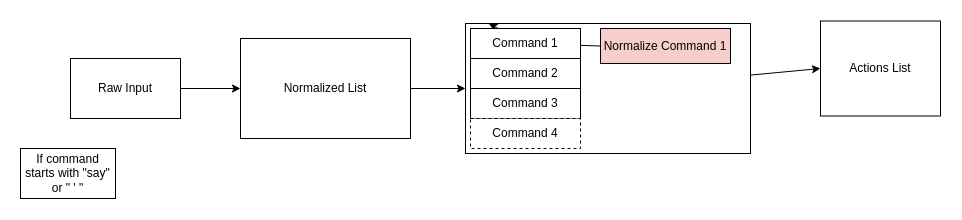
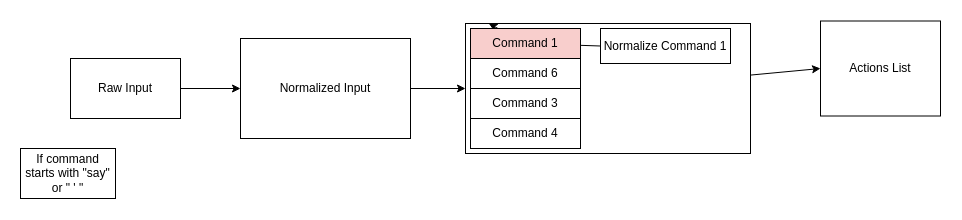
  <mxCell id="0" />
  <mxCell id="1" parent="0" />
  <mxCell id="2" style="edgeStyle=none;html=1;entryX=0;entryY=0.5;entryDx=0;entryDy=0;" edge="1" parent="1" source="3" target="15"><mxGeometry relative="1" as="geometry" /></mxCell>
  <mxCell id="3" value="" style="whiteSpace=wrap;html=1;" vertex="1" parent="1"><mxGeometry x="465" y="23" width="285" height="130" as="geometry" /></mxCell>
  <mxCell id="4" style="edgeStyle=none;html=1;entryX=0;entryY=0.5;entryDx=0;entryDy=0;" edge="1" parent="1" source="5" target="7"><mxGeometry relative="1" as="geometry" /></mxCell>
  <mxCell id="5" value="Raw Input" style="whiteSpace=wrap;html=1;" vertex="1" parent="1"><mxGeometry x="70" y="58" width="110" height="60" as="geometry" /></mxCell>
  <mxCell id="6" style="edgeStyle=none;html=1;entryX=0;entryY=0.5;entryDx=0;entryDy=0;" edge="1" parent="1" source="7" target="3"><mxGeometry relative="1" as="geometry" /></mxCell>
- <mxCell id="7" value="Normalized List" style="whiteSpace=wrap;html=1;" vertex="1" parent="1"><mxGeometry x="240" y="38" width="170" height="100" as="geometry" /></mxCell>
+ <mxCell id="7" value="Normalized Input" style="whiteSpace=wrap;html=1;" vertex="1" parent="1"><mxGeometry x="240" y="38" width="170" height="100" as="geometry" /></mxCell>
  <mxCell id="8" style="edgeStyle=none;html=1;entryX=0;entryY=0.5;entryDx=0;entryDy=0;endArrow=none;" edge="1" parent="1" source="10" target="16"><mxGeometry relative="1" as="geometry" /></mxCell>
  <mxCell id="9" style="edgeStyle=none;html=1;" edge="1" parent="1" source="10" target="3"><mxGeometry relative="1" as="geometry" /></mxCell>
- <mxCell id="10" value="Command 1" style="whiteSpace=wrap;html=1;" vertex="1" parent="1"><mxGeometry x="470" y="28" width="110" height="30" as="geometry" /></mxCell>
- <mxCell id="11" value="Command 2" style="whiteSpace=wrap;html=1;" vertex="1" parent="1"><mxGeometry x="470" y="58" width="110" height="30" as="geometry" /></mxCell>
+ <mxCell id="10" value="Command 1" style="whiteSpace=wrap;html=1;fillColor=#f8cecc;" vertex="1" parent="1"><mxGeometry x="470" y="28" width="110" height="30" as="geometry" /></mxCell>
+ <mxCell id="11" value="Command 6" style="whiteSpace=wrap;html=1;" vertex="1" parent="1"><mxGeometry x="470" y="58" width="110" height="30" as="geometry" /></mxCell>
  <mxCell id="12" value="Command 3" style="whiteSpace=wrap;html=1;" vertex="1" parent="1"><mxGeometry x="470" y="88" width="110" height="30" as="geometry" /></mxCell>
- <mxCell id="13" value="Command 4" style="whiteSpace=wrap;html=1;dashed=1;" vertex="1" parent="1"><mxGeometry x="470" y="118" width="110" height="30" as="geometry" /></mxCell>
+ <mxCell id="13" value="Command 4" style="whiteSpace=wrap;html=1;" vertex="1" parent="1"><mxGeometry x="470" y="118" width="110" height="30" as="geometry" /></mxCell>
  <mxCell id="14" value="If command starts with &quot;say&quot; or &quot; ' &quot;" style="whiteSpace=wrap;html=1;" vertex="1" parent="1"><mxGeometry x="20" y="148" width="95" height="50" as="geometry" /></mxCell>
  <mxCell id="15" value="Actions List" style="whiteSpace=wrap;html=1;" vertex="1" parent="1"><mxGeometry x="820" y="20.5" width="120" height="95" as="geometry" /></mxCell>
- <mxCell id="16" value="Normalize Command 1" style="whiteSpace=wrap;html=1;fillColor=#f8cecc;" vertex="1" parent="1"><mxGeometry x="600" y="28" width="130" height="35" as="geometry" /></mxCell>
+ <mxCell id="16" value="Normalize Command 1" style="whiteSpace=wrap;html=1;" vertex="1" parent="1"><mxGeometry x="600" y="28" width="130" height="35" as="geometry" /></mxCell>
